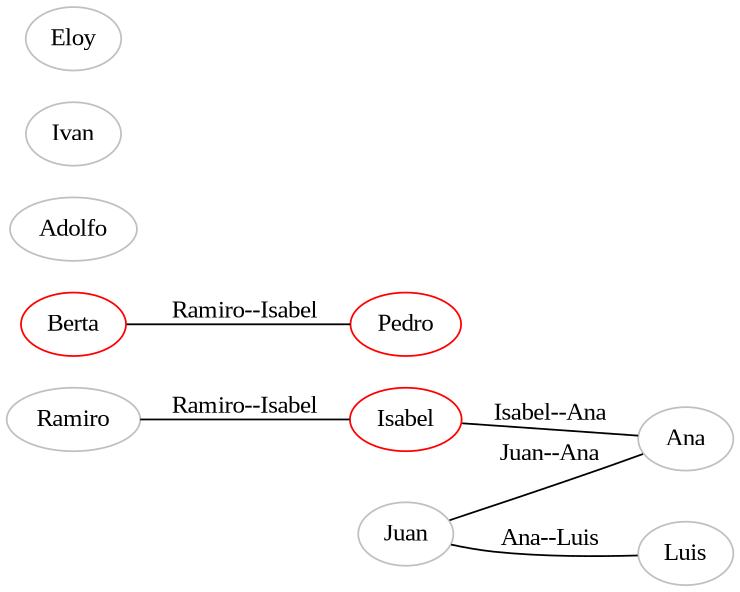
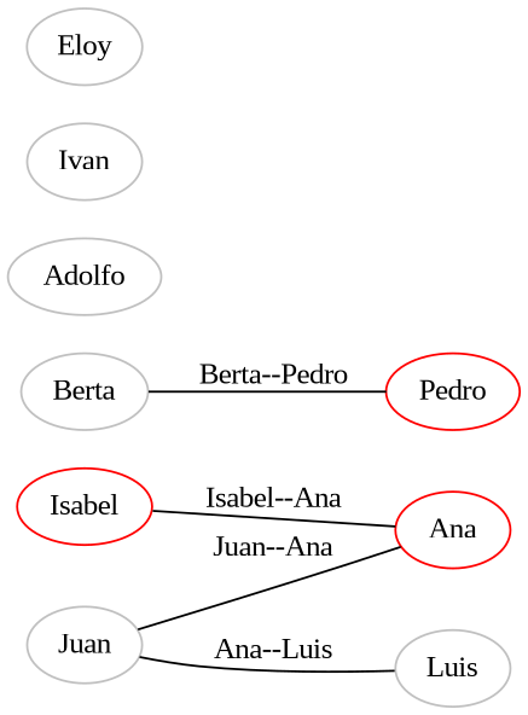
  strict graph {
    fontname="Liberation Serif"
    rankdir=LR
    node [color=gray fontname="Liberation Serif"]
    edge [fontname="Liberation Serif" style=solid]
-   n1 [label=Ana]
+   n1 [color=red label=Ana]
    n2 [label=Luis]
-   n3 [color=red label=Berta]
+   n3 [label=Berta]
    n4 [color=red label=Pedro]
    n5 [label=Adolfo]
    n6 [label=Ivan]
    n7 [color=red label=Isabel]
    n8 [label=Juan]
-   n9 [label=Ramiro]
    n10 [label=Eloy]
-   n3 -- n4 [label="Ramiro--Isabel"]
+   n3 -- n4 [label="Berta--Pedro"]
    n7 -- n1 [label="Isabel--Ana"]
    n8 -- n1 [label="Juan--Ana"]
    n8 -- n2 [label="Ana--Luis"]
-   n9 -- n7 [label="Ramiro--Isabel"]
  }
